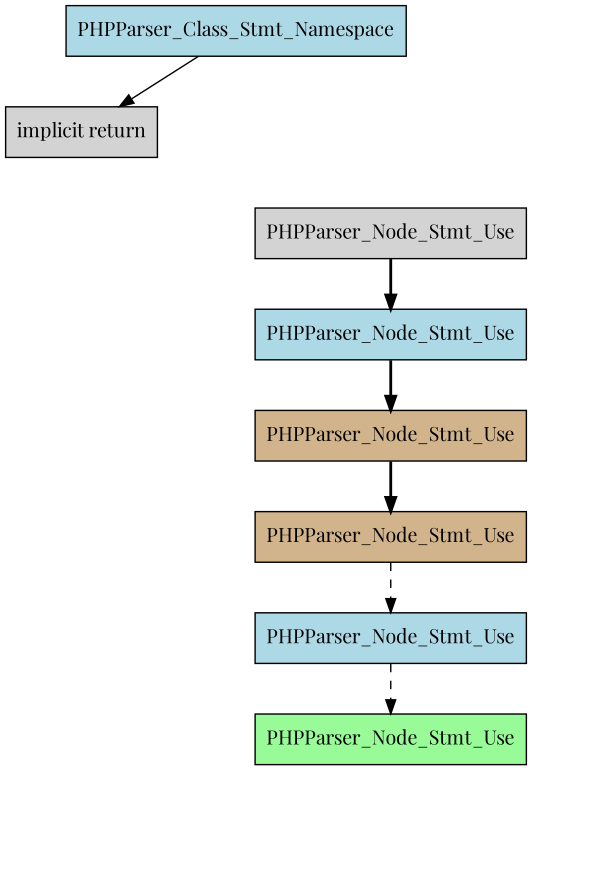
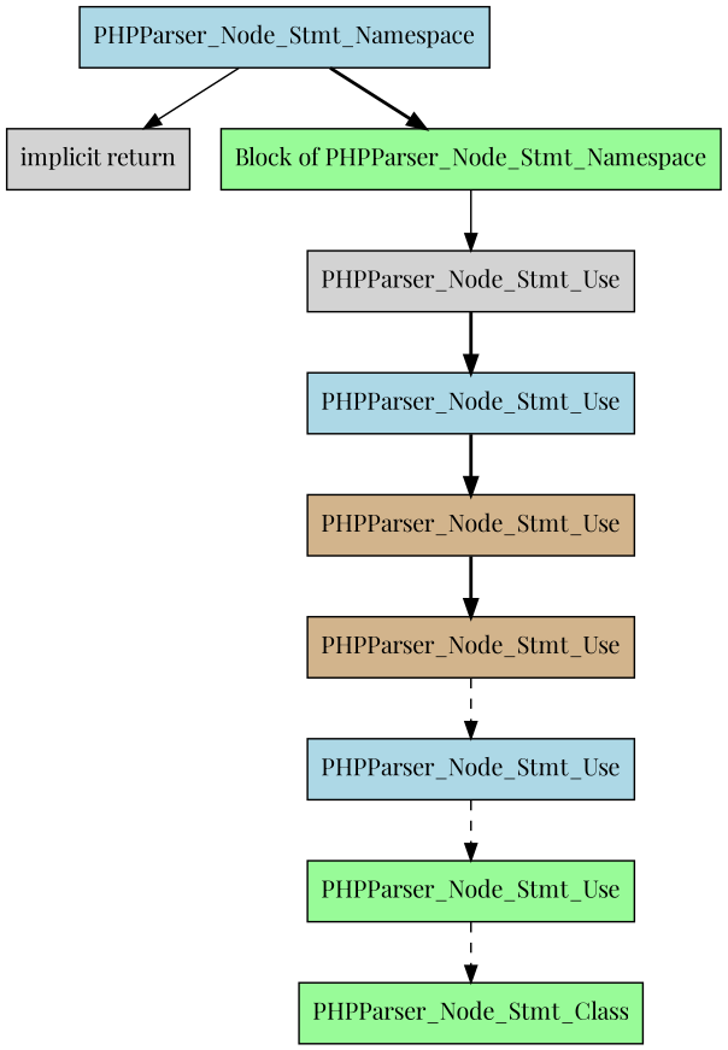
  digraph {
    fontname="Playfair Display"
    node [fillcolor=lightblue fontname="Playfair Display" shape=box style=filled]
    edge [fontname="Playfair Display" style=bold]
    n1 [fillcolor=lightgrey label="implicit return"]
-   n2 [label=PHPParser_Class_Stmt_Namespace]
+   n2 [label=PHPParser_Node_Stmt_Namespace]
+   n3 [fillcolor=palegreen label="Block of PHPParser_Node_Stmt_Namespace"]
    n4 [fillcolor=lightgrey label=PHPParser_Node_Stmt_Use]
    n5 [label=PHPParser_Node_Stmt_Use]
    n6 [fillcolor=tan label=PHPParser_Node_Stmt_Use]
    n7 [fillcolor=tan label=PHPParser_Node_Stmt_Use]
    n8 [label=PHPParser_Node_Stmt_Use]
    n9 [fillcolor=palegreen label=PHPParser_Node_Stmt_Use]
+   n10 [fillcolor=palegreen label=PHPParser_Node_Stmt_Class]
    n2 -> n1 [style=solid]
+   n2 -> n3
+   n3 -> n4 [style=solid]
    n4 -> n5
    n5 -> n6
    n6 -> n7
    n7 -> n8 [style=dashed]
    n8 -> n9 [style=dashed]
+   n9 -> n10 [style=dashed]
  }
